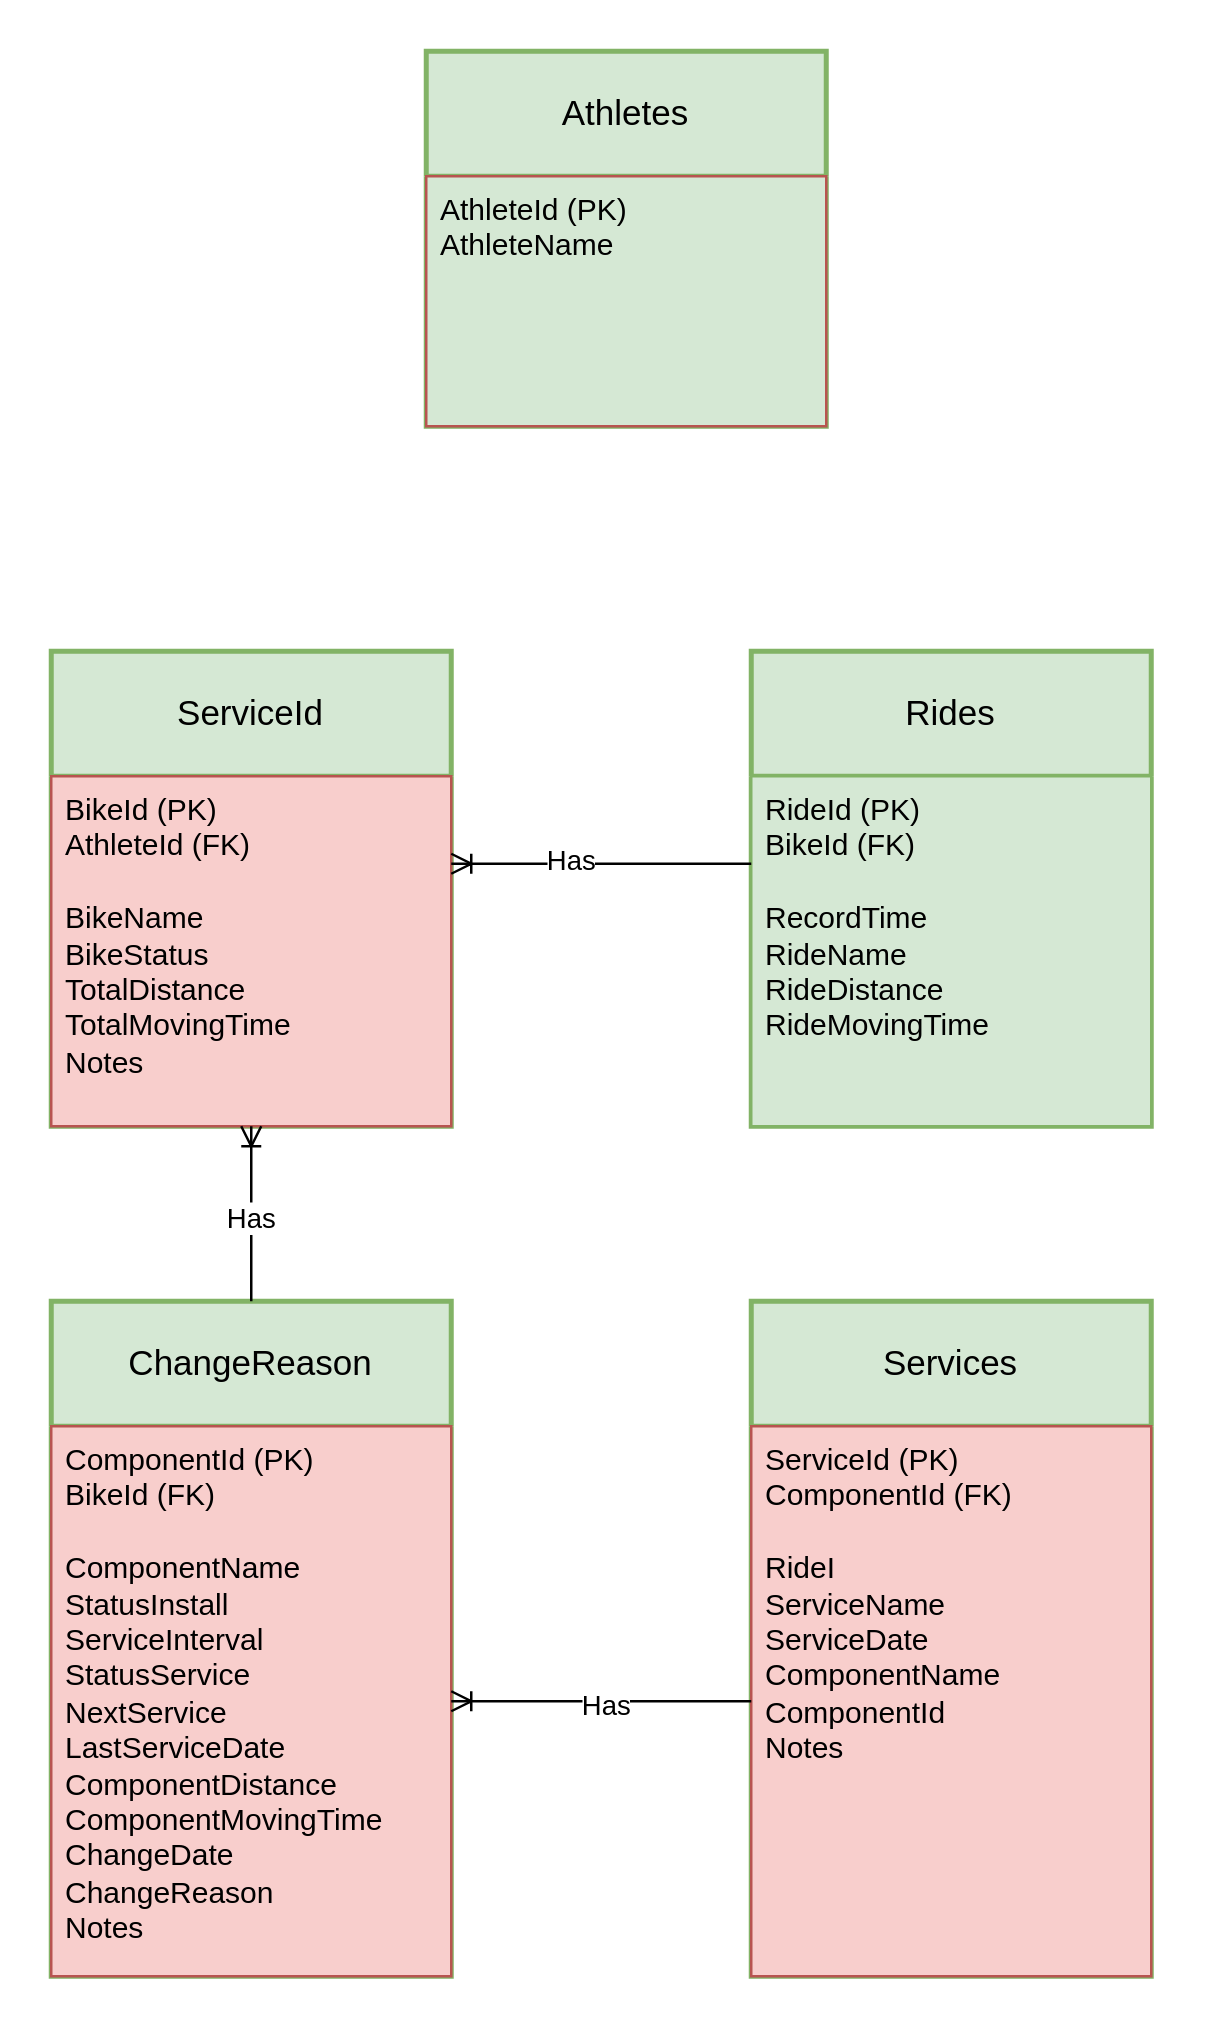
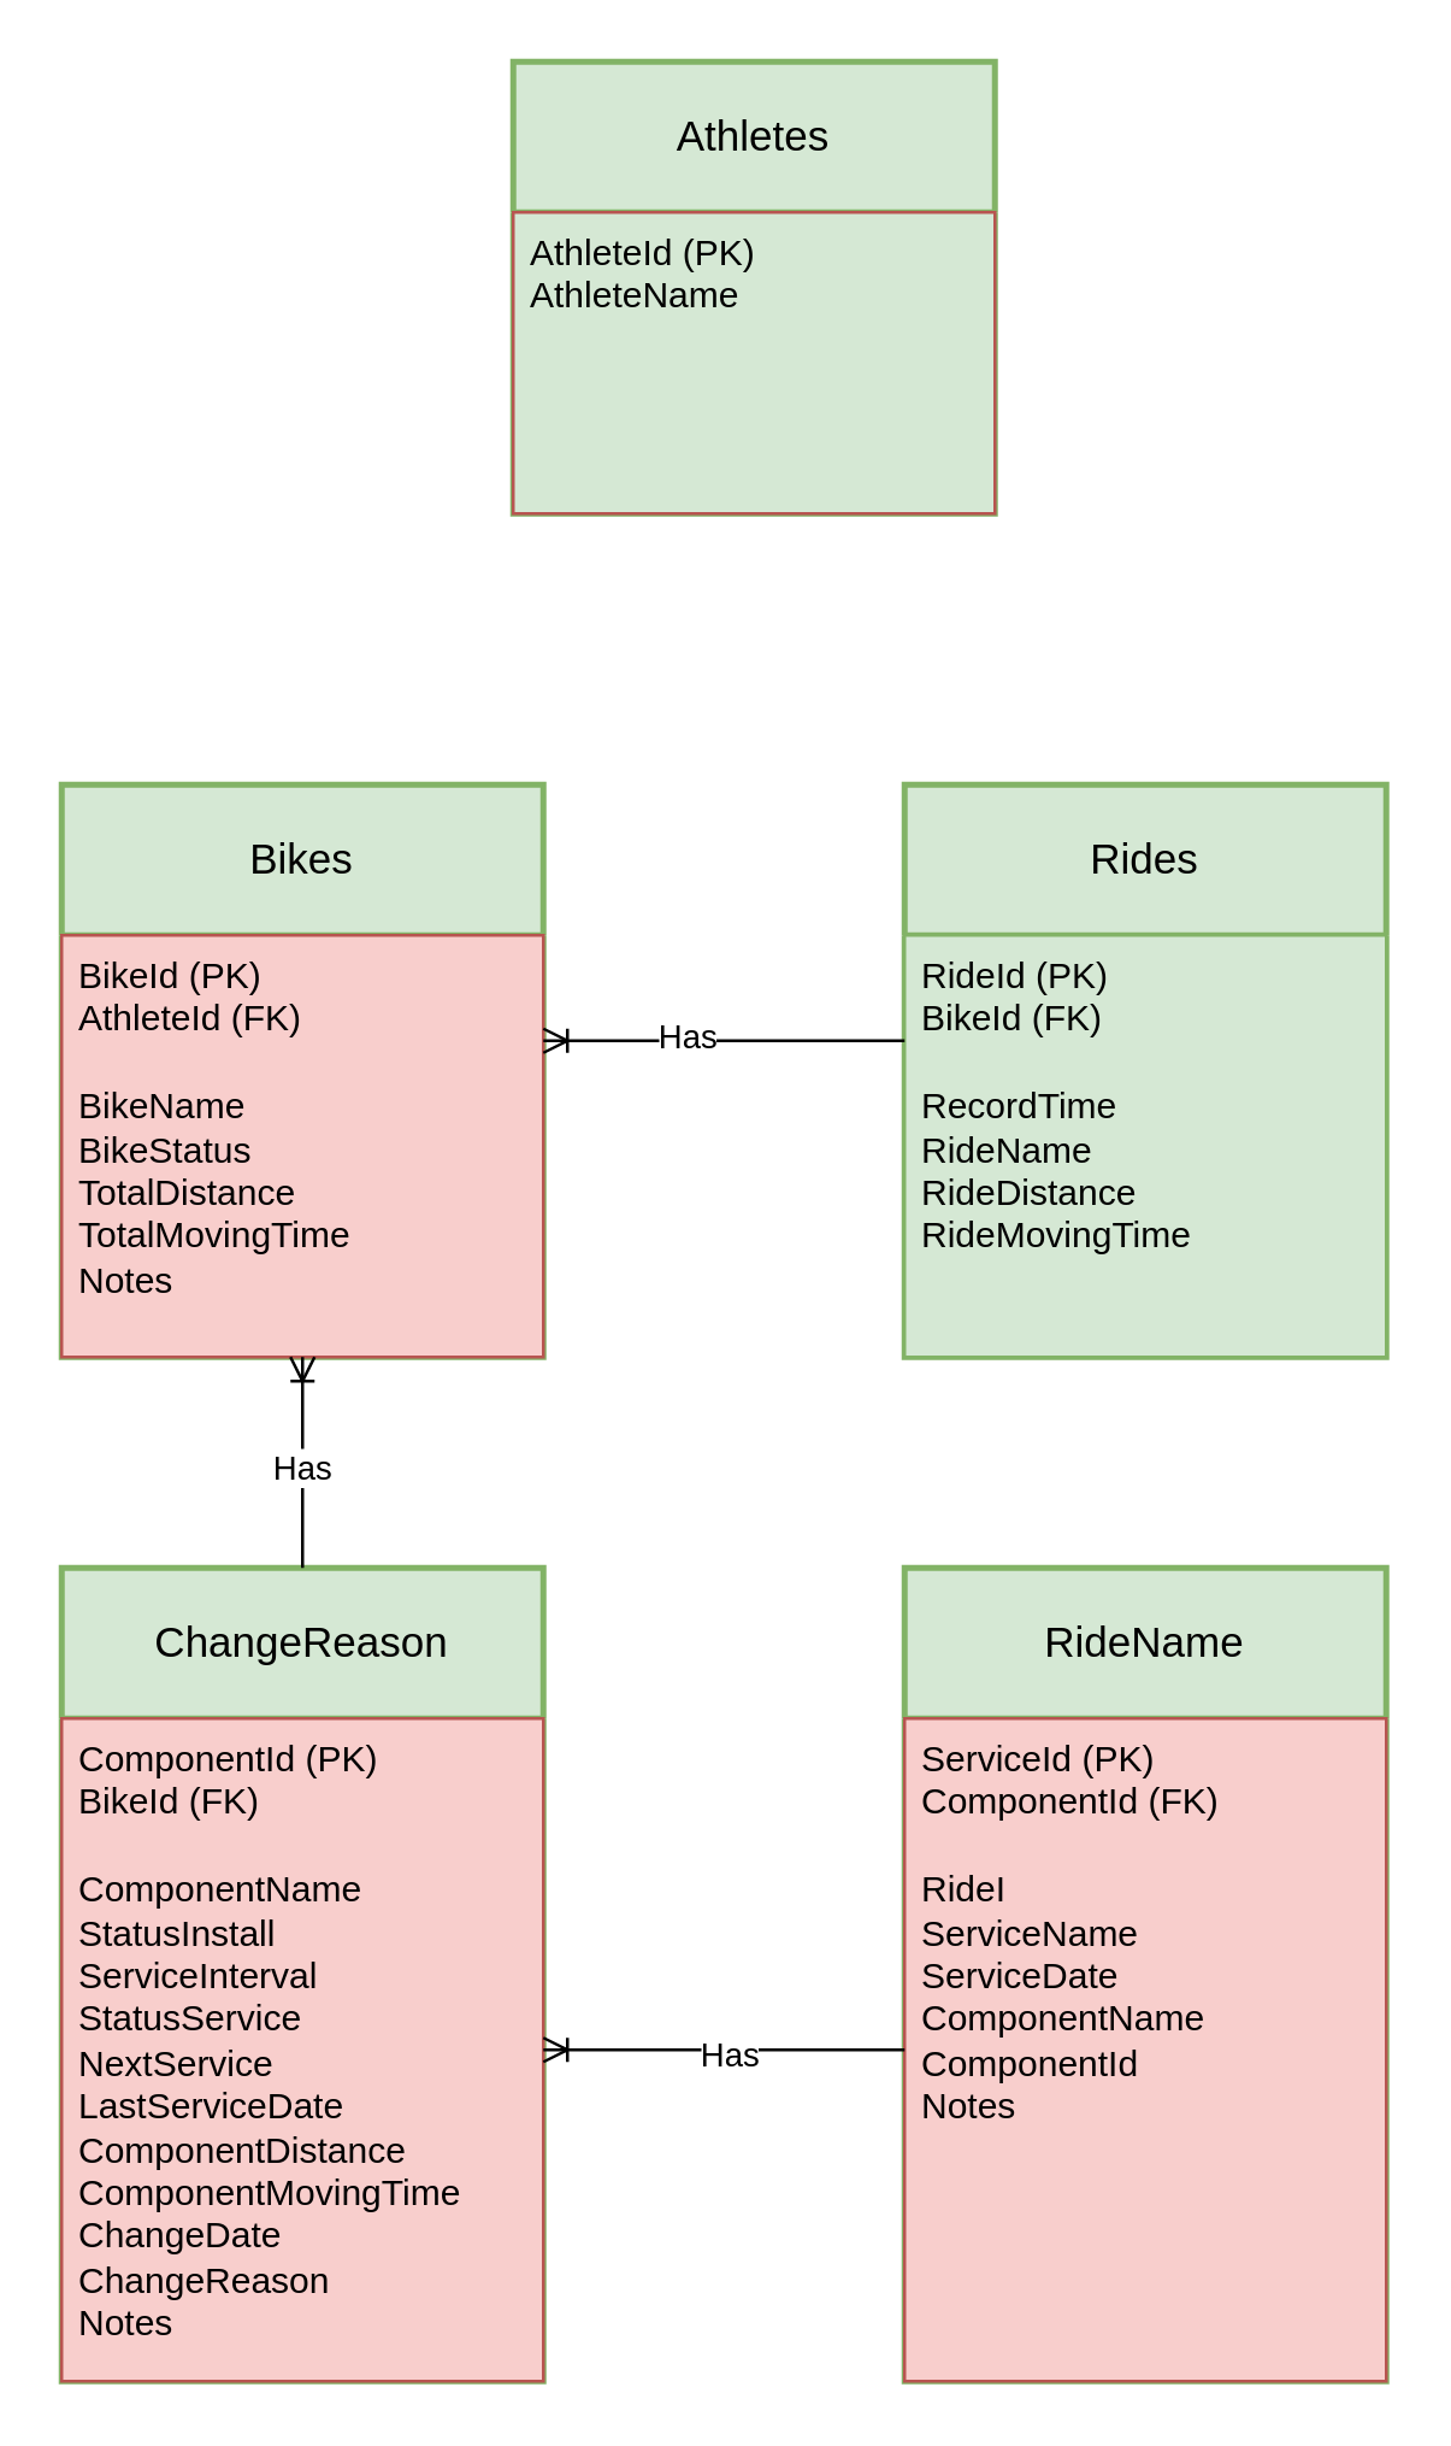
  <mxCell id="0" />
  <mxCell id="1" parent="0" />
  <mxCell id="2" value="A&lt;span style=&quot;background-color: initial;&quot;&gt;thletes&lt;/span&gt;" style="swimlane;childLayout=stackLayout;horizontal=1;startSize=50;horizontalStack=0;rounded=1;fontSize=14;fontStyle=0;strokeWidth=2;resizeParent=0;resizeLast=1;shadow=0;dashed=0;align=center;arcSize=0;whiteSpace=wrap;html=1;fillColor=#d5e8d4;strokeColor=#82b366;" parent="1" vertex="1"><mxGeometry x="170" y="20" width="160" height="150" as="geometry" /></mxCell>
  <mxCell id="3" value="&lt;div&gt;AthleteId (PK)&lt;br&gt;&lt;/div&gt;AthleteName" style="align=left;strokeColor=#b85450;fillColor=#d5e8d4;spacingLeft=4;fontSize=12;verticalAlign=top;resizable=0;rotatable=0;part=1;html=1;" parent="2" vertex="1"><mxGeometry y="50" width="160" height="100" as="geometry" /></mxCell>
  <mxCell id="4" value="Rides" style="swimlane;childLayout=stackLayout;horizontal=1;startSize=50;horizontalStack=0;rounded=1;fontSize=14;fontStyle=0;strokeWidth=2;resizeParent=0;resizeLast=1;shadow=0;dashed=0;align=center;arcSize=0;whiteSpace=wrap;html=1;fillColor=#d5e8d4;strokeColor=#82b366;" parent="1" vertex="1"><mxGeometry x="300" y="260" width="160" height="190" as="geometry" /></mxCell>
  <mxCell id="5" value="RideId (PK)&lt;div&gt;BikeId (FK)&lt;br&gt;&lt;/div&gt;&lt;div&gt;&lt;br&gt;&lt;/div&gt;&lt;div&gt;&lt;span style=&quot;background-color: initial;&quot;&gt;RecordTime&lt;/span&gt;&lt;br&gt;&lt;/div&gt;&lt;div&gt;RideName&lt;/div&gt;&lt;div&gt;&lt;span style=&quot;background-color: initial;&quot;&gt;RideDistance&lt;/span&gt;&lt;br&gt;&lt;/div&gt;&lt;div&gt;RideMovingTime&lt;br&gt;&lt;br&gt;&lt;/div&gt;" style="align=left;strokeColor=#82b366;fillColor=#d5e8d4;spacingLeft=4;fontSize=12;verticalAlign=top;resizable=0;rotatable=0;part=1;html=1;" parent="4" vertex="1"><mxGeometry y="50" width="160" height="140" as="geometry" /></mxCell>
- <mxCell id="6" value="ServiceId" style="swimlane;childLayout=stackLayout;horizontal=1;startSize=50;horizontalStack=0;rounded=1;fontSize=14;fontStyle=0;strokeWidth=2;resizeParent=0;resizeLast=1;shadow=0;dashed=0;align=center;arcSize=0;whiteSpace=wrap;html=1;fillColor=#d5e8d4;strokeColor=#82b366;" parent="1" vertex="1"><mxGeometry x="20" y="260" width="160" height="190" as="geometry" /></mxCell>
+ <mxCell id="6" value="Bikes" style="swimlane;childLayout=stackLayout;horizontal=1;startSize=50;horizontalStack=0;rounded=1;fontSize=14;fontStyle=0;strokeWidth=2;resizeParent=0;resizeLast=1;shadow=0;dashed=0;align=center;arcSize=0;whiteSpace=wrap;html=1;fillColor=#d5e8d4;strokeColor=#82b366;" parent="1" vertex="1"><mxGeometry x="20" y="260" width="160" height="190" as="geometry" /></mxCell>
  <mxCell id="7" value="BikeId (PK)&lt;div&gt;AthleteId (FK)&lt;/div&gt;&lt;div&gt;&lt;br&gt;&lt;/div&gt;&lt;div&gt;BikeName&lt;/div&gt;&lt;div&gt;BikeStatus&lt;br&gt;&lt;div&gt;TotalDistance&lt;/div&gt;&lt;div&gt;TotalMovingTime&lt;/div&gt;&lt;div&gt;Notes&lt;/div&gt;&lt;/div&gt;" style="align=left;strokeColor=#b85450;fillColor=#f8cecc;spacingLeft=4;fontSize=12;verticalAlign=top;resizable=0;rotatable=0;part=1;html=1;" parent="6" vertex="1"><mxGeometry y="50" width="160" height="140" as="geometry" /></mxCell>
  <mxCell id="8" value="ChangeReason" style="swimlane;childLayout=stackLayout;horizontal=1;startSize=50;horizontalStack=0;rounded=1;fontSize=14;fontStyle=0;strokeWidth=2;resizeParent=0;resizeLast=1;shadow=0;dashed=0;align=center;arcSize=0;whiteSpace=wrap;html=1;fillColor=#d5e8d4;strokeColor=#82b366;" parent="1" vertex="1"><mxGeometry x="20" y="520" width="160" height="270" as="geometry" /></mxCell>
  <mxCell id="9" value="&lt;div&gt;ComponentId (PK)&lt;/div&gt;&lt;div&gt;BikeId (FK)&lt;/div&gt;&lt;div&gt;&lt;br&gt;&lt;/div&gt;ComponentName&lt;div&gt;StatusInstall&lt;/div&gt;&lt;div&gt;ServiceInterval&lt;/div&gt;&lt;div&gt;StatusService&lt;/div&gt;&lt;div&gt;NextService&lt;/div&gt;&lt;div&gt;LastServiceDate&lt;/div&gt;&lt;div&gt;&lt;span style=&quot;background-color: initial;&quot;&gt;ComponentDistance&lt;/span&gt;&lt;/div&gt;&lt;div&gt;&lt;span style=&quot;background-color: initial;&quot;&gt;ComponentMovingTime&lt;/span&gt;&lt;/div&gt;&lt;div&gt;Change&lt;span style=&quot;background-color: initial;&quot;&gt;Date&lt;/span&gt;&lt;/div&gt;&lt;div&gt;ChangeReason&lt;/div&gt;&lt;div&gt;Notes&lt;/div&gt;" style="align=left;strokeColor=#b85450;fillColor=#f8cecc;spacingLeft=4;fontSize=12;verticalAlign=top;resizable=0;rotatable=0;part=1;html=1;" parent="8" vertex="1"><mxGeometry y="50" width="160" height="220" as="geometry" /></mxCell>
- <mxCell id="10" value="Services" style="swimlane;childLayout=stackLayout;horizontal=1;startSize=50;horizontalStack=0;rounded=1;fontSize=14;fontStyle=0;strokeWidth=2;resizeParent=0;resizeLast=1;shadow=0;dashed=0;align=center;arcSize=0;whiteSpace=wrap;html=1;fillColor=#d5e8d4;strokeColor=#82b366;" parent="1" vertex="1"><mxGeometry x="300" y="520" width="160" height="270" as="geometry" /></mxCell>
+ <mxCell id="10" value="RideName" style="swimlane;childLayout=stackLayout;horizontal=1;startSize=50;horizontalStack=0;rounded=1;fontSize=14;fontStyle=0;strokeWidth=2;resizeParent=0;resizeLast=1;shadow=0;dashed=0;align=center;arcSize=0;whiteSpace=wrap;html=1;fillColor=#d5e8d4;strokeColor=#82b366;" parent="1" vertex="1"><mxGeometry x="300" y="520" width="160" height="270" as="geometry" /></mxCell>
  <mxCell id="11" value="&lt;div&gt;ServiceId (PK)&lt;/div&gt;&lt;div&gt;ComponentId (FK)&lt;/div&gt;&lt;div&gt;&lt;br&gt;&lt;/div&gt;&lt;div&gt;RideI&lt;/div&gt;&lt;div&gt;ServiceName&lt;/div&gt;ServiceDate&lt;div&gt;ComponentName&lt;/div&gt;&lt;div&gt;ComponentId&lt;/div&gt;&lt;div&gt;Notes&lt;/div&gt;" style="align=left;strokeColor=#b85450;fillColor=#f8cecc;spacingLeft=4;fontSize=12;verticalAlign=top;resizable=0;rotatable=0;part=1;html=1;" parent="10" vertex="1"><mxGeometry y="50" width="160" height="220" as="geometry" /></mxCell>
  <mxCell id="12" value="" style="fontSize=12;html=1;endArrow=ERoneToMany;rounded=0;entryX=1;entryY=0.25;entryDx=0;entryDy=0;exitX=0;exitY=0.25;exitDx=0;exitDy=0;" parent="1" source="5" target="7" edge="1"><mxGeometry width="100" height="100" relative="1" as="geometry"><mxPoint x="450" y="-9" as="sourcePoint" /><mxPoint x="330" y="-20" as="targetPoint" /></mxGeometry></mxCell>
  <mxCell id="13" value="Has" style="edgeLabel;html=1;align=center;verticalAlign=middle;resizable=0;points=[];" parent="12" vertex="1" connectable="0"><mxGeometry x="0.224" y="-2" relative="1" as="geometry"><mxPoint as="offset" /></mxGeometry></mxCell>
  <mxCell id="14" value="" style="fontSize=12;html=1;endArrow=ERoneToMany;rounded=0;entryX=0.5;entryY=1;entryDx=0;entryDy=0;exitX=0.5;exitY=0;exitDx=0;exitDy=0;" parent="1" source="8" target="7" edge="1"><mxGeometry width="100" height="100" relative="1" as="geometry"><mxPoint x="170" y="310" as="sourcePoint" /><mxPoint x="270" y="210" as="targetPoint" /></mxGeometry></mxCell>
  <mxCell id="15" value="Has" style="edgeLabel;html=1;align=center;verticalAlign=middle;resizable=0;points=[];" parent="14" vertex="1" connectable="0"><mxGeometry x="-0.025" y="1" relative="1" as="geometry"><mxPoint as="offset" /></mxGeometry></mxCell>
  <mxCell id="16" value="" style="fontSize=12;html=1;endArrow=ERoneToMany;rounded=0;exitX=0;exitY=0.5;exitDx=0;exitDy=0;entryX=1;entryY=0.5;entryDx=0;entryDy=0;" parent="1" source="11" target="9" edge="1"><mxGeometry width="100" height="100" relative="1" as="geometry"><mxPoint x="340" y="440" as="sourcePoint" /><mxPoint x="240" y="390" as="targetPoint" /></mxGeometry></mxCell>
  <mxCell id="17" value="Has" style="edgeLabel;html=1;align=center;verticalAlign=middle;resizable=0;points=[];" parent="16" vertex="1" connectable="0"><mxGeometry x="-0.025" y="1" relative="1" as="geometry"><mxPoint as="offset" /></mxGeometry></mxCell>
